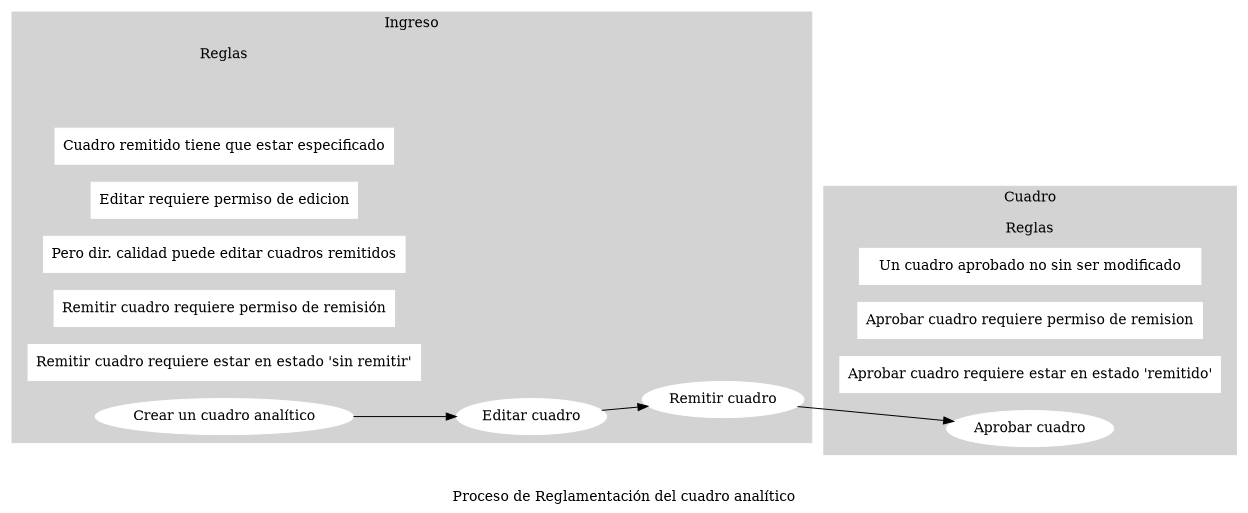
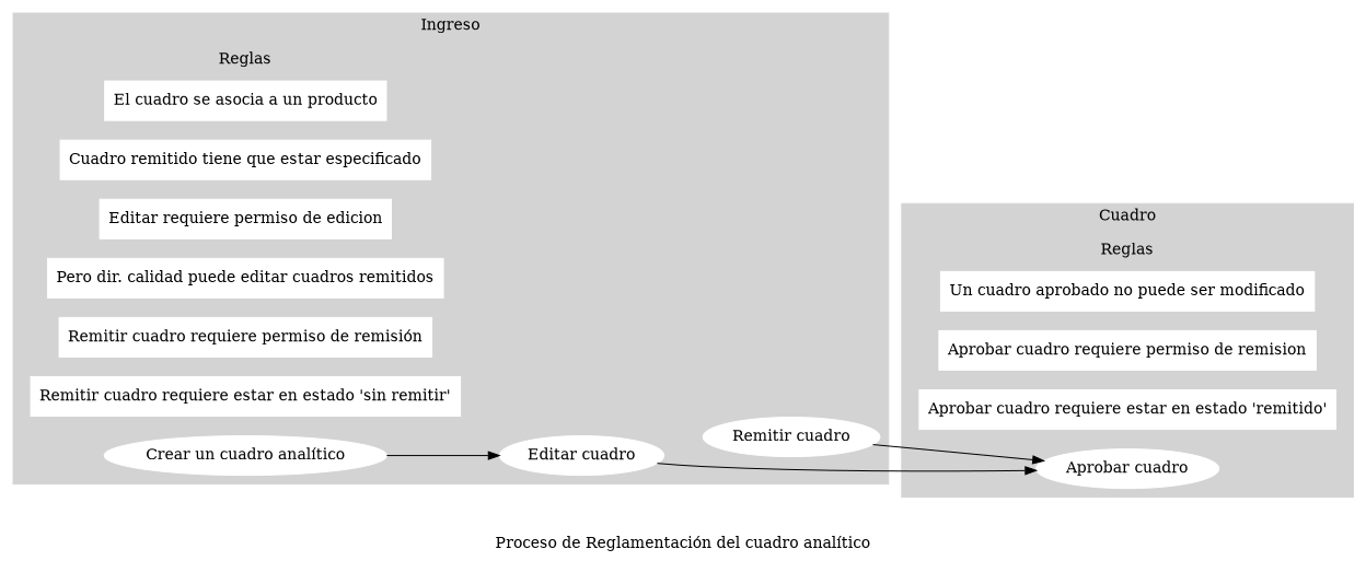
  digraph {
    label="Proceso de Reglamentación del cuadro analítico"
    rankdir=LR
    node [color=white shape=ssquare style=filled]
+   n1 [label="El cuadro se asocia a un producto"]
    n2 [label="Cuadro remitido tiene que estar especificado"]
    n3 [label="Editar requiere permiso de edicion"]
    n4 [label="Pero dir. calidad puede editar cuadros remitidos"]
    n5 [label="Remitir cuadro requiere permiso de remisión"]
    n6 [label="Remitir cuadro requiere estar en estado 'sin remitir'"]
    n7 [label="Crear un cuadro analítico" shape=""]
    n8 [label="Editar cuadro" shape=""]
    n9 [label="Remitir cuadro" shape=""]
-   n10 [label="Un cuadro aprobado no sin ser modificado"]
+   n10 [label="Un cuadro aprobado no puede ser modificado"]
    n11 [label="Aprobar cuadro requiere permiso de remision"]
    n12 [label="Aprobar cuadro requiere estar en estado 'remitido'"]
    n13 [label="Aprobar cuadro" shape=""]
    subgraph cluster_1 {
      color=lightgrey
      label=Ingreso
      style=filled
      n7
      n8
      n9
      subgraph cluster_2 {
        color=lightgrey
        label=Reglas
        style=filled
+       n1
        n2
        n3
        n4
        n5
        n6
      }
    }
    subgraph cluster_3 {
      color=lightgrey
      label=Cuadro
      style=filled
      n13
      subgraph cluster_4 {
        color=lightgrey
        label=Reglas
        style=filled
        n10
        n11
        n12
      }
    }
    n7 -> n8
-   n8 -> n9
+   n8 -> n13
    n9 -> n13
  }
